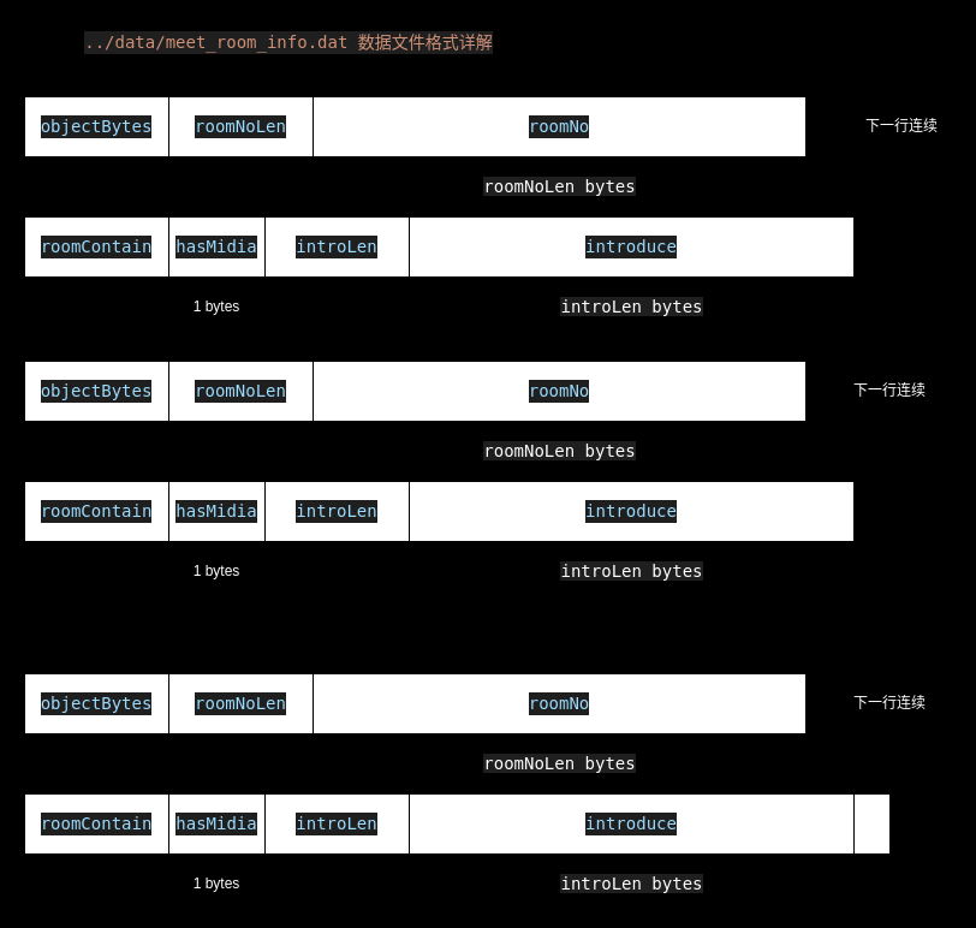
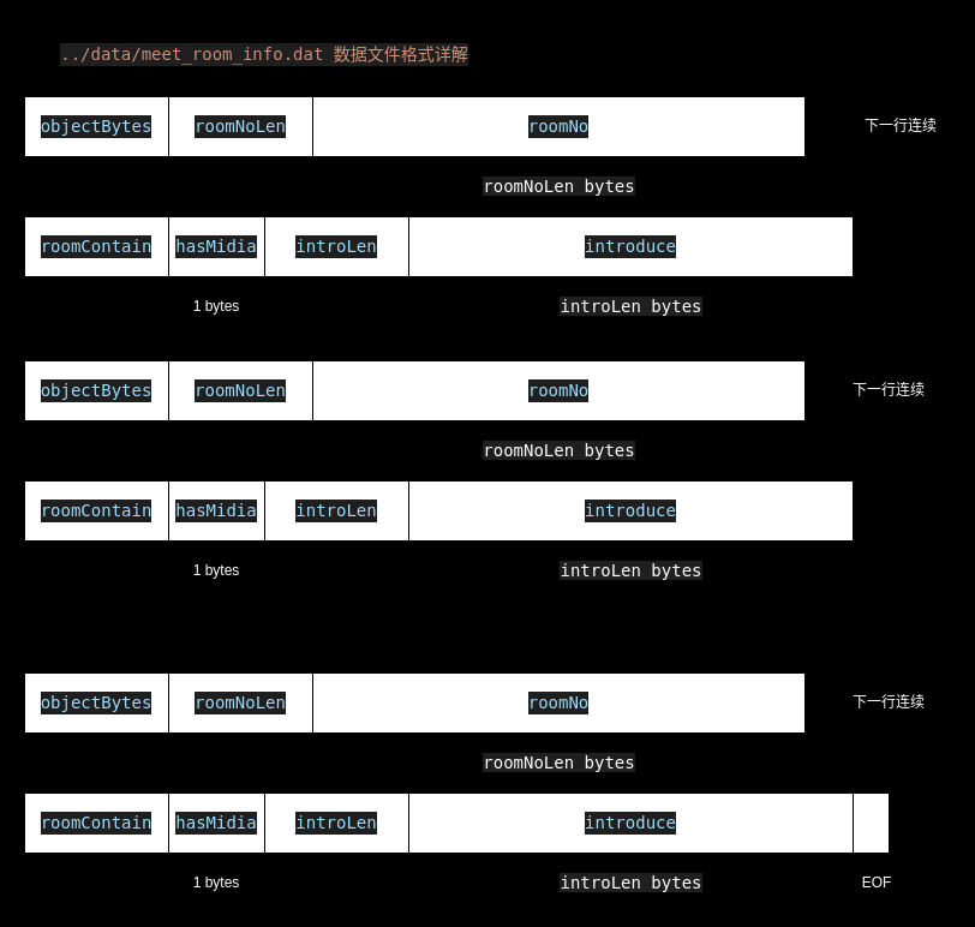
  <mxCell id="0" />
  <mxCell id="1" parent="0" />
- <mxCell id="2" value="&lt;div style=&quot;color: rgb(204, 204, 204); background-color: rgb(31, 31, 31); font-family: Consolas, 微软雅黑, monospace, Consolas, &amp;quot;Courier New&amp;quot;, monospace; font-size: 14px; line-height: 19px;&quot;&gt;&lt;span style=&quot;color: #ce9178;&quot;&gt;../data/meet_room_info.dat 数据文件格式详解&lt;/span&gt;&lt;/div&gt;" style="text;html=1;strokeColor=none;fillColor=none;align=center;verticalAlign=middle;whiteSpace=wrap;rounded=0;" vertex="1" parent="1"><mxGeometry x="50" y="20" width="380" height="30" as="geometry" /></mxCell>
+ <mxCell id="2" value="&lt;div style=&quot;color: rgb(204, 204, 204); background-color: rgb(31, 31, 31); font-family: Consolas, 微软雅黑, monospace, Consolas, &amp;quot;Courier New&amp;quot;, monospace; font-size: 14px; line-height: 19px;&quot;&gt;&lt;span style=&quot;color: #ce9178;&quot;&gt;../data/meet_room_info.dat 数据文件格式详解&lt;/span&gt;&lt;/div&gt;" style="text;html=1;strokeColor=none;fillColor=none;align=center;verticalAlign=middle;whiteSpace=wrap;rounded=0;" vertex="1" parent="1"><mxGeometry x="30" y="30" width="380" height="30" as="geometry" /></mxCell>
  <mxCell id="3" value="&lt;div style=&quot;color: rgb(204, 204, 204); background-color: rgb(31, 31, 31); font-family: Consolas, 微软雅黑, monospace, Consolas, &amp;quot;Courier New&amp;quot;, monospace; font-size: 14px; line-height: 19px;&quot;&gt;&lt;span style=&quot;color: #9cdcfe;&quot;&gt;objectBytes&lt;/span&gt;&lt;/div&gt;" style="rounded=0;whiteSpace=wrap;html=1;" vertex="1" parent="1"><mxGeometry x="20" y="80" width="120" height="50" as="geometry" /></mxCell>
  <mxCell id="4" value="8 bytes" style="text;html=1;strokeColor=none;fillColor=none;align=center;verticalAlign=middle;whiteSpace=wrap;rounded=0;" vertex="1" parent="1"><mxGeometry x="50" y="140" width="60" height="30" as="geometry" /></mxCell>
  <mxCell id="5" value="&lt;div style=&quot;color: rgb(204, 204, 204); background-color: rgb(31, 31, 31); font-family: Consolas, 微软雅黑, monospace, Consolas, &amp;quot;Courier New&amp;quot;, monospace; font-size: 14px; line-height: 19px;&quot;&gt;&lt;div style=&quot;line-height: 19px;&quot;&gt;&lt;span style=&quot;color: #9cdcfe;&quot;&gt;roomNoLen&lt;/span&gt;&lt;/div&gt;&lt;/div&gt;" style="rounded=0;whiteSpace=wrap;html=1;" vertex="1" parent="1"><mxGeometry x="140" y="80" width="120" height="50" as="geometry" /></mxCell>
  <mxCell id="6" value="8 bytes" style="text;html=1;strokeColor=none;fillColor=none;align=center;verticalAlign=middle;whiteSpace=wrap;rounded=0;" vertex="1" parent="1"><mxGeometry x="170" y="140" width="60" height="30" as="geometry" /></mxCell>
  <mxCell id="7" value="&lt;div style=&quot;color: rgb(204, 204, 204); background-color: rgb(31, 31, 31); font-family: Consolas, 微软雅黑, monospace, Consolas, &amp;quot;Courier New&amp;quot;, monospace; font-size: 14px; line-height: 19px;&quot;&gt;&lt;span style=&quot;color: #9cdcfe;&quot;&gt;roomNo&lt;/span&gt;&lt;/div&gt;" style="rounded=0;whiteSpace=wrap;html=1;" vertex="1" parent="1"><mxGeometry x="260" y="80" width="410" height="50" as="geometry" /></mxCell>
  <mxCell id="8" value="&lt;span style=&quot;font-family: Consolas, 微软雅黑, monospace, Consolas, &amp;quot;Courier New&amp;quot;, monospace; font-size: 14px; background-color: rgb(31, 31, 31);&quot;&gt;&lt;font color=&quot;#ffffff&quot;&gt;roomNoLen bytes&lt;/font&gt;&lt;/span&gt;" style="text;html=1;strokeColor=none;fillColor=none;align=center;verticalAlign=middle;whiteSpace=wrap;rounded=0;" vertex="1" parent="1"><mxGeometry x="397.5" y="140" width="135" height="30" as="geometry" /></mxCell>
  <mxCell id="9" value="下一行连续" style="text;html=1;strokeColor=none;fillColor=none;align=center;verticalAlign=middle;whiteSpace=wrap;rounded=0;fontColor=#FFFFFF;" vertex="1" parent="1"><mxGeometry x="710" y="90" width="80" height="30" as="geometry" /></mxCell>
  <mxCell id="10" value="&lt;div style=&quot;color: rgb(204, 204, 204); background-color: rgb(31, 31, 31); font-family: Consolas, 微软雅黑, monospace, Consolas, &amp;quot;Courier New&amp;quot;, monospace; font-size: 14px; line-height: 19px;&quot;&gt;&lt;div style=&quot;line-height: 19px;&quot;&gt;&lt;span style=&quot;color: #9cdcfe;&quot;&gt;roomContain&lt;/span&gt;&lt;/div&gt;&lt;/div&gt;" style="rounded=0;whiteSpace=wrap;html=1;" vertex="1" parent="1"><mxGeometry x="20" y="180" width="120" height="50" as="geometry" /></mxCell>
  <mxCell id="11" value="8 bytes" style="text;html=1;strokeColor=none;fillColor=none;align=center;verticalAlign=middle;whiteSpace=wrap;rounded=0;" vertex="1" parent="1"><mxGeometry x="50" y="240" width="60" height="30" as="geometry" /></mxCell>
  <mxCell id="12" value="&lt;div style=&quot;color: rgb(204, 204, 204); background-color: rgb(31, 31, 31); font-family: Consolas, 微软雅黑, monospace, Consolas, &amp;quot;Courier New&amp;quot;, monospace; font-size: 14px; line-height: 19px;&quot;&gt;&lt;span style=&quot;color: #9cdcfe;&quot;&gt;hasMidia&lt;/span&gt;&lt;/div&gt;" style="rounded=0;whiteSpace=wrap;html=1;fontColor=#FFFFFF;" vertex="1" parent="1"><mxGeometry x="140" y="180" width="80" height="50" as="geometry" /></mxCell>
  <mxCell id="13" value="1 bytes" style="text;html=1;strokeColor=none;fillColor=none;align=center;verticalAlign=middle;whiteSpace=wrap;rounded=0;fontColor=#FFFFFF;" vertex="1" parent="1"><mxGeometry x="150" y="240" width="60" height="30" as="geometry" /></mxCell>
  <mxCell id="14" value="&lt;div style=&quot;color: rgb(204, 204, 204); background-color: rgb(31, 31, 31); font-family: Consolas, 微软雅黑, monospace, Consolas, &amp;quot;Courier New&amp;quot;, monospace; font-size: 14px; line-height: 19px;&quot;&gt;&lt;span style=&quot;color: #9cdcfe;&quot;&gt;introLen&lt;/span&gt;&lt;/div&gt;" style="rounded=0;whiteSpace=wrap;html=1;" vertex="1" parent="1"><mxGeometry x="220" y="180" width="120" height="50" as="geometry" /></mxCell>
  <mxCell id="15" value="8 bytes" style="text;html=1;strokeColor=none;fillColor=none;align=center;verticalAlign=middle;whiteSpace=wrap;rounded=0;" vertex="1" parent="1"><mxGeometry x="250" y="240" width="60" height="30" as="geometry" /></mxCell>
  <mxCell id="16" value="&lt;div style=&quot;color: rgb(204, 204, 204); background-color: rgb(31, 31, 31); font-family: Consolas, 微软雅黑, monospace, Consolas, &amp;quot;Courier New&amp;quot;, monospace; font-size: 14px; line-height: 19px;&quot;&gt;&lt;span style=&quot;color: #9cdcfe;&quot;&gt;introduce&lt;/span&gt;&lt;/div&gt;" style="rounded=0;whiteSpace=wrap;html=1;fontColor=#FFFFFF;" vertex="1" parent="1"><mxGeometry x="340" y="180" width="370" height="50" as="geometry" /></mxCell>
  <mxCell id="17" value="&lt;span style=&quot;font-family: Consolas, 微软雅黑, monospace, Consolas, &amp;quot;Courier New&amp;quot;, monospace; font-size: 14px; background-color: rgb(31, 31, 31);&quot;&gt;introLen bytes&lt;/span&gt;" style="text;html=1;strokeColor=none;fillColor=none;align=center;verticalAlign=middle;whiteSpace=wrap;rounded=0;fontColor=#FFFFFF;" vertex="1" parent="1"><mxGeometry x="462.5" y="240" width="125" height="30" as="geometry" /></mxCell>
  <mxCell id="18" value="&lt;div style=&quot;color: rgb(204, 204, 204); background-color: rgb(31, 31, 31); font-family: Consolas, 微软雅黑, monospace, Consolas, &amp;quot;Courier New&amp;quot;, monospace; font-size: 14px; line-height: 19px;&quot;&gt;&lt;span style=&quot;color: #9cdcfe;&quot;&gt;objectBytes&lt;/span&gt;&lt;/div&gt;" style="rounded=0;whiteSpace=wrap;html=1;" vertex="1" parent="1"><mxGeometry x="20" y="300" width="120" height="50" as="geometry" /></mxCell>
  <mxCell id="19" value="8 bytes" style="text;html=1;strokeColor=none;fillColor=none;align=center;verticalAlign=middle;whiteSpace=wrap;rounded=0;" vertex="1" parent="1"><mxGeometry x="50" y="360" width="60" height="30" as="geometry" /></mxCell>
  <mxCell id="20" value="&lt;div style=&quot;color: rgb(204, 204, 204); background-color: rgb(31, 31, 31); font-family: Consolas, 微软雅黑, monospace, Consolas, &amp;quot;Courier New&amp;quot;, monospace; font-size: 14px; line-height: 19px;&quot;&gt;&lt;div style=&quot;line-height: 19px;&quot;&gt;&lt;span style=&quot;color: #9cdcfe;&quot;&gt;roomNoLen&lt;/span&gt;&lt;/div&gt;&lt;/div&gt;" style="rounded=0;whiteSpace=wrap;html=1;" vertex="1" parent="1"><mxGeometry x="140" y="300" width="120" height="50" as="geometry" /></mxCell>
  <mxCell id="21" value="8 bytes" style="text;html=1;strokeColor=none;fillColor=none;align=center;verticalAlign=middle;whiteSpace=wrap;rounded=0;" vertex="1" parent="1"><mxGeometry x="170" y="360" width="60" height="30" as="geometry" /></mxCell>
  <mxCell id="22" value="&lt;div style=&quot;color: rgb(204, 204, 204); background-color: rgb(31, 31, 31); font-family: Consolas, 微软雅黑, monospace, Consolas, &amp;quot;Courier New&amp;quot;, monospace; font-size: 14px; line-height: 19px;&quot;&gt;&lt;span style=&quot;color: #9cdcfe;&quot;&gt;roomNo&lt;/span&gt;&lt;/div&gt;" style="rounded=0;whiteSpace=wrap;html=1;" vertex="1" parent="1"><mxGeometry x="260" y="300" width="410" height="50" as="geometry" /></mxCell>
  <mxCell id="23" value="&lt;span style=&quot;font-family: Consolas, 微软雅黑, monospace, Consolas, &amp;quot;Courier New&amp;quot;, monospace; font-size: 14px; background-color: rgb(31, 31, 31);&quot;&gt;&lt;font color=&quot;#ffffff&quot;&gt;roomNoLen bytes&lt;/font&gt;&lt;/span&gt;" style="text;html=1;strokeColor=none;fillColor=none;align=center;verticalAlign=middle;whiteSpace=wrap;rounded=0;" vertex="1" parent="1"><mxGeometry x="397.5" y="360" width="135" height="30" as="geometry" /></mxCell>
  <mxCell id="24" value="下一行连续" style="text;html=1;strokeColor=none;fillColor=none;align=center;verticalAlign=middle;whiteSpace=wrap;rounded=0;fontColor=#FFFFFF;" vertex="1" parent="1"><mxGeometry x="700" y="310" width="80" height="30" as="geometry" /></mxCell>
  <mxCell id="25" value="&lt;div style=&quot;color: rgb(204, 204, 204); background-color: rgb(31, 31, 31); font-family: Consolas, 微软雅黑, monospace, Consolas, &amp;quot;Courier New&amp;quot;, monospace; font-size: 14px; line-height: 19px;&quot;&gt;&lt;div style=&quot;line-height: 19px;&quot;&gt;&lt;span style=&quot;color: #9cdcfe;&quot;&gt;roomContain&lt;/span&gt;&lt;/div&gt;&lt;/div&gt;" style="rounded=0;whiteSpace=wrap;html=1;" vertex="1" parent="1"><mxGeometry x="20" y="400" width="120" height="50" as="geometry" /></mxCell>
  <mxCell id="26" value="8 bytes" style="text;html=1;strokeColor=none;fillColor=none;align=center;verticalAlign=middle;whiteSpace=wrap;rounded=0;" vertex="1" parent="1"><mxGeometry x="50" y="460" width="60" height="30" as="geometry" /></mxCell>
  <mxCell id="27" value="&lt;div style=&quot;color: rgb(204, 204, 204); background-color: rgb(31, 31, 31); font-family: Consolas, 微软雅黑, monospace, Consolas, &amp;quot;Courier New&amp;quot;, monospace; font-size: 14px; line-height: 19px;&quot;&gt;&lt;span style=&quot;color: #9cdcfe;&quot;&gt;hasMidia&lt;/span&gt;&lt;/div&gt;" style="rounded=0;whiteSpace=wrap;html=1;fontColor=#FFFFFF;" vertex="1" parent="1"><mxGeometry x="140" y="400" width="80" height="50" as="geometry" /></mxCell>
  <mxCell id="28" value="1 bytes" style="text;html=1;strokeColor=none;fillColor=none;align=center;verticalAlign=middle;whiteSpace=wrap;rounded=0;fontColor=#FFFFFF;" vertex="1" parent="1"><mxGeometry x="150" y="460" width="60" height="30" as="geometry" /></mxCell>
  <mxCell id="29" value="&lt;div style=&quot;color: rgb(204, 204, 204); background-color: rgb(31, 31, 31); font-family: Consolas, 微软雅黑, monospace, Consolas, &amp;quot;Courier New&amp;quot;, monospace; font-size: 14px; line-height: 19px;&quot;&gt;&lt;span style=&quot;color: #9cdcfe;&quot;&gt;introLen&lt;/span&gt;&lt;/div&gt;" style="rounded=0;whiteSpace=wrap;html=1;" vertex="1" parent="1"><mxGeometry x="220" y="400" width="120" height="50" as="geometry" /></mxCell>
  <mxCell id="30" value="8 bytes" style="text;html=1;strokeColor=none;fillColor=none;align=center;verticalAlign=middle;whiteSpace=wrap;rounded=0;" vertex="1" parent="1"><mxGeometry x="250" y="460" width="60" height="30" as="geometry" /></mxCell>
  <mxCell id="31" value="&lt;div style=&quot;color: rgb(204, 204, 204); background-color: rgb(31, 31, 31); font-family: Consolas, 微软雅黑, monospace, Consolas, &amp;quot;Courier New&amp;quot;, monospace; font-size: 14px; line-height: 19px;&quot;&gt;&lt;span style=&quot;color: #9cdcfe;&quot;&gt;introduce&lt;/span&gt;&lt;/div&gt;" style="rounded=0;whiteSpace=wrap;html=1;fontColor=#FFFFFF;" vertex="1" parent="1"><mxGeometry x="340" y="400" width="370" height="50" as="geometry" /></mxCell>
  <mxCell id="32" value="&lt;span style=&quot;font-family: Consolas, 微软雅黑, monospace, Consolas, &amp;quot;Courier New&amp;quot;, monospace; font-size: 14px; background-color: rgb(31, 31, 31);&quot;&gt;introLen bytes&lt;/span&gt;" style="text;html=1;strokeColor=none;fillColor=none;align=center;verticalAlign=middle;whiteSpace=wrap;rounded=0;fontColor=#FFFFFF;" vertex="1" parent="1"><mxGeometry x="462.5" y="460" width="125" height="30" as="geometry" /></mxCell>
  <mxCell id="33" value="&lt;div style=&quot;color: rgb(204, 204, 204); background-color: rgb(31, 31, 31); font-family: Consolas, 微软雅黑, monospace, Consolas, &amp;quot;Courier New&amp;quot;, monospace; font-size: 14px; line-height: 19px;&quot;&gt;&lt;span style=&quot;color: #9cdcfe;&quot;&gt;objectBytes&lt;/span&gt;&lt;/div&gt;" style="rounded=0;whiteSpace=wrap;html=1;" vertex="1" parent="1"><mxGeometry x="20" y="560" width="120" height="50" as="geometry" /></mxCell>
  <mxCell id="34" value="8 bytes" style="text;html=1;strokeColor=none;fillColor=none;align=center;verticalAlign=middle;whiteSpace=wrap;rounded=0;" vertex="1" parent="1"><mxGeometry x="50" y="620" width="60" height="30" as="geometry" /></mxCell>
  <mxCell id="35" value="&lt;div style=&quot;color: rgb(204, 204, 204); background-color: rgb(31, 31, 31); font-family: Consolas, 微软雅黑, monospace, Consolas, &amp;quot;Courier New&amp;quot;, monospace; font-size: 14px; line-height: 19px;&quot;&gt;&lt;div style=&quot;line-height: 19px;&quot;&gt;&lt;span style=&quot;color: #9cdcfe;&quot;&gt;roomNoLen&lt;/span&gt;&lt;/div&gt;&lt;/div&gt;" style="rounded=0;whiteSpace=wrap;html=1;" vertex="1" parent="1"><mxGeometry x="140" y="560" width="120" height="50" as="geometry" /></mxCell>
  <mxCell id="36" value="8 bytes" style="text;html=1;strokeColor=none;fillColor=none;align=center;verticalAlign=middle;whiteSpace=wrap;rounded=0;" vertex="1" parent="1"><mxGeometry x="170" y="620" width="60" height="30" as="geometry" /></mxCell>
  <mxCell id="37" value="&lt;div style=&quot;color: rgb(204, 204, 204); background-color: rgb(31, 31, 31); font-family: Consolas, 微软雅黑, monospace, Consolas, &amp;quot;Courier New&amp;quot;, monospace; font-size: 14px; line-height: 19px;&quot;&gt;&lt;span style=&quot;color: #9cdcfe;&quot;&gt;roomNo&lt;/span&gt;&lt;/div&gt;" style="rounded=0;whiteSpace=wrap;html=1;" vertex="1" parent="1"><mxGeometry x="260" y="560" width="410" height="50" as="geometry" /></mxCell>
  <mxCell id="38" value="&lt;span style=&quot;font-family: Consolas, 微软雅黑, monospace, Consolas, &amp;quot;Courier New&amp;quot;, monospace; font-size: 14px; background-color: rgb(31, 31, 31);&quot;&gt;&lt;font color=&quot;#ffffff&quot;&gt;roomNoLen bytes&lt;/font&gt;&lt;/span&gt;" style="text;html=1;strokeColor=none;fillColor=none;align=center;verticalAlign=middle;whiteSpace=wrap;rounded=0;" vertex="1" parent="1"><mxGeometry x="397.5" y="620" width="135" height="30" as="geometry" /></mxCell>
  <mxCell id="39" value="下一行连续" style="text;html=1;strokeColor=none;fillColor=none;align=center;verticalAlign=middle;whiteSpace=wrap;rounded=0;fontColor=#FFFFFF;" vertex="1" parent="1"><mxGeometry x="700" y="570" width="80" height="30" as="geometry" /></mxCell>
  <mxCell id="40" value="&lt;div style=&quot;color: rgb(204, 204, 204); background-color: rgb(31, 31, 31); font-family: Consolas, 微软雅黑, monospace, Consolas, &amp;quot;Courier New&amp;quot;, monospace; font-size: 14px; line-height: 19px;&quot;&gt;&lt;div style=&quot;line-height: 19px;&quot;&gt;&lt;span style=&quot;color: #9cdcfe;&quot;&gt;roomContain&lt;/span&gt;&lt;/div&gt;&lt;/div&gt;" style="rounded=0;whiteSpace=wrap;html=1;" vertex="1" parent="1"><mxGeometry x="20" y="660" width="120" height="50" as="geometry" /></mxCell>
  <mxCell id="41" value="8 bytes" style="text;html=1;strokeColor=none;fillColor=none;align=center;verticalAlign=middle;whiteSpace=wrap;rounded=0;" vertex="1" parent="1"><mxGeometry x="50" y="720" width="60" height="30" as="geometry" /></mxCell>
  <mxCell id="42" value="&lt;div style=&quot;color: rgb(204, 204, 204); background-color: rgb(31, 31, 31); font-family: Consolas, 微软雅黑, monospace, Consolas, &amp;quot;Courier New&amp;quot;, monospace; font-size: 14px; line-height: 19px;&quot;&gt;&lt;span style=&quot;color: #9cdcfe;&quot;&gt;hasMidia&lt;/span&gt;&lt;/div&gt;" style="rounded=0;whiteSpace=wrap;html=1;fontColor=#FFFFFF;" vertex="1" parent="1"><mxGeometry x="140" y="660" width="80" height="50" as="geometry" /></mxCell>
  <mxCell id="43" value="1 bytes" style="text;html=1;strokeColor=none;fillColor=none;align=center;verticalAlign=middle;whiteSpace=wrap;rounded=0;fontColor=#FFFFFF;" vertex="1" parent="1"><mxGeometry x="150" y="720" width="60" height="30" as="geometry" /></mxCell>
  <mxCell id="44" value="&lt;div style=&quot;color: rgb(204, 204, 204); background-color: rgb(31, 31, 31); font-family: Consolas, 微软雅黑, monospace, Consolas, &amp;quot;Courier New&amp;quot;, monospace; font-size: 14px; line-height: 19px;&quot;&gt;&lt;span style=&quot;color: #9cdcfe;&quot;&gt;introLen&lt;/span&gt;&lt;/div&gt;" style="rounded=0;whiteSpace=wrap;html=1;" vertex="1" parent="1"><mxGeometry x="220" y="660" width="120" height="50" as="geometry" /></mxCell>
  <mxCell id="45" value="8 bytes" style="text;html=1;strokeColor=none;fillColor=none;align=center;verticalAlign=middle;whiteSpace=wrap;rounded=0;" vertex="1" parent="1"><mxGeometry x="250" y="720" width="60" height="30" as="geometry" /></mxCell>
  <mxCell id="46" value="&lt;div style=&quot;color: rgb(204, 204, 204); background-color: rgb(31, 31, 31); font-family: Consolas, 微软雅黑, monospace, Consolas, &amp;quot;Courier New&amp;quot;, monospace; font-size: 14px; line-height: 19px;&quot;&gt;&lt;span style=&quot;color: #9cdcfe;&quot;&gt;introduce&lt;/span&gt;&lt;/div&gt;" style="rounded=0;whiteSpace=wrap;html=1;fontColor=#FFFFFF;" vertex="1" parent="1"><mxGeometry x="340" y="660" width="370" height="50" as="geometry" /></mxCell>
  <mxCell id="47" value="&lt;span style=&quot;font-family: Consolas, 微软雅黑, monospace, Consolas, &amp;quot;Courier New&amp;quot;, monospace; font-size: 14px; background-color: rgb(31, 31, 31);&quot;&gt;introLen bytes&lt;/span&gt;" style="text;html=1;strokeColor=none;fillColor=none;align=center;verticalAlign=middle;whiteSpace=wrap;rounded=0;fontColor=#FFFFFF;" vertex="1" parent="1"><mxGeometry x="462.5" y="720" width="125" height="30" as="geometry" /></mxCell>
  <mxCell id="48" value="" style="rounded=0;whiteSpace=wrap;html=1;fontColor=#FFFFFF;" vertex="1" parent="1"><mxGeometry x="710" y="660" width="30" height="50" as="geometry" /></mxCell>
+ <mxCell id="49" value="EOF" style="text;html=1;strokeColor=none;fillColor=none;align=center;verticalAlign=middle;whiteSpace=wrap;rounded=0;fontColor=#FFFFFF;" vertex="1" parent="1"><mxGeometry x="700" y="720" width="60" height="30" as="geometry" /></mxCell>
